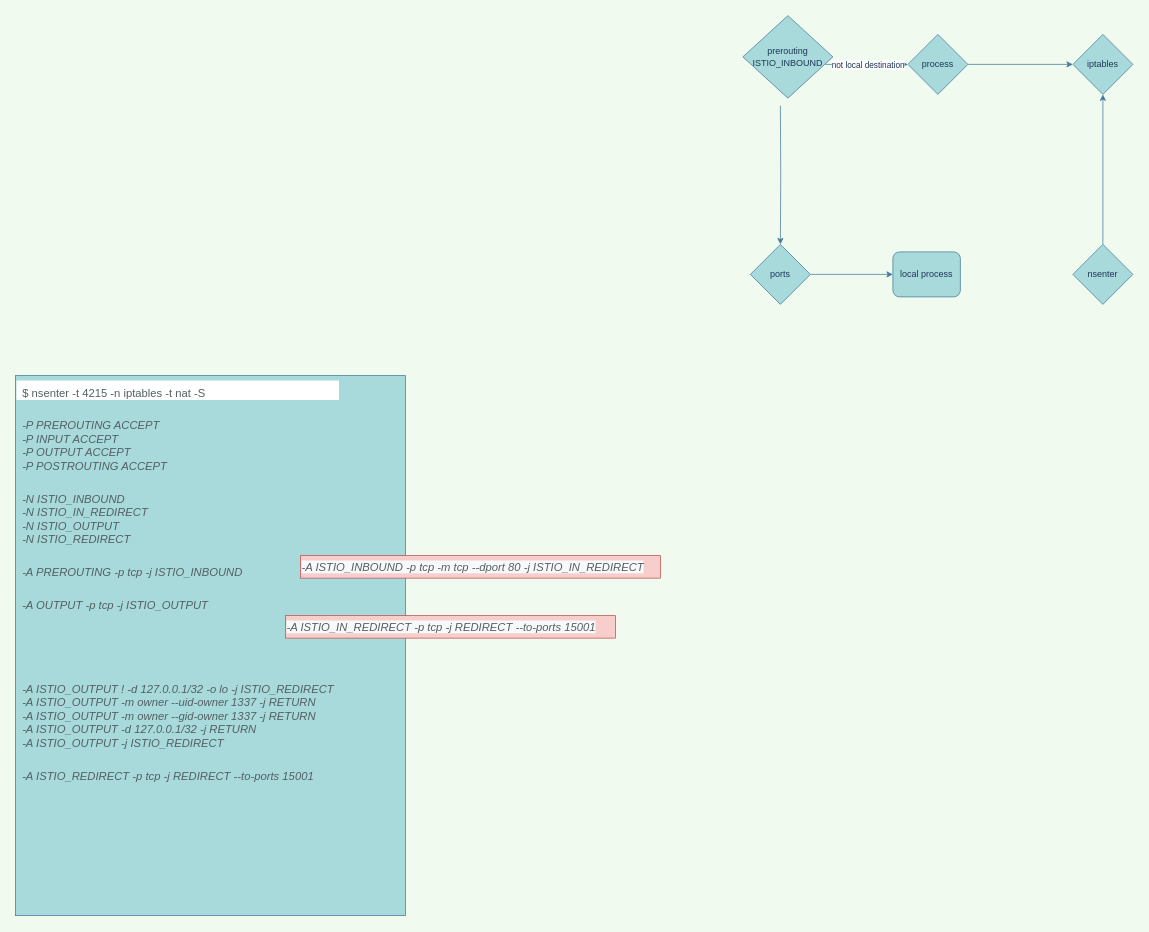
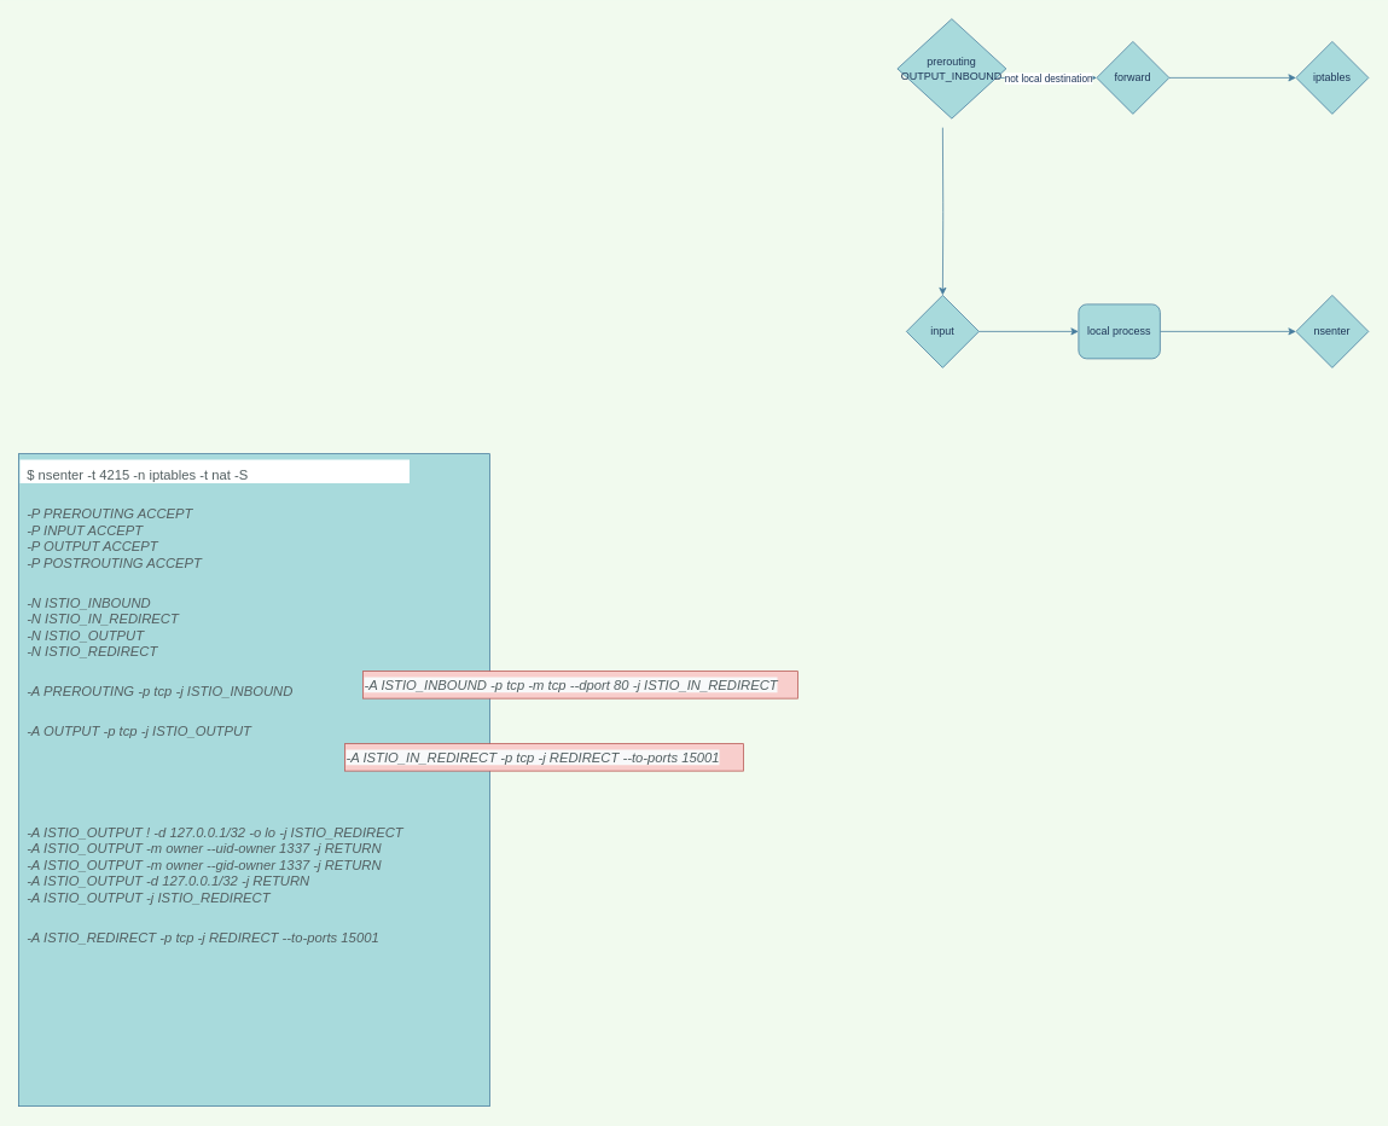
  <mxCell id="0" />
  <mxCell id="1" parent="0" />
  <mxCell id="2" value="&lt;div class=&quot;command&quot; style=&quot;box-sizing: border-box ; margin: 0px ; padding: 0.5em 0.5em 0px ; border: 0px ; font-style: normal ; font-weight: 400 ; font-stretch: inherit ; line-height: inherit ; vertical-align: baseline ; color: rgb(83 , 95 , 97) ; letter-spacing: normal ; text-align: left ; text-indent: 0px ; text-transform: none ; word-spacing: 0px ; background-color: rgb(255 , 255 , 255) ; font-size: 15px&quot;&gt;&lt;font style=&quot;font-size: 15px&quot;&gt;$ nsenter -t 4215 -n iptables -t nat -S&lt;br&gt;&lt;/font&gt;&lt;/div&gt;&lt;div class=&quot;output&quot; style=&quot;box-sizing: border-box ; margin: 0px ; padding: 0px 0.5em 0.5em ; border: 0px ; font-style: italic ; font-weight: 400 ; font-stretch: inherit ; line-height: inherit ; vertical-align: baseline ; color: rgb(83 , 95 , 97) ; float: left ; clear: left ; min-width: 100% ; letter-spacing: normal ; text-align: left ; text-indent: 0px ; text-transform: none ; word-spacing: 0px ; font-size: 15px&quot;&gt;&lt;font style=&quot;font-size: 15px&quot;&gt;&lt;br&gt;&lt;/font&gt;&lt;/div&gt;&lt;div class=&quot;output&quot; style=&quot;box-sizing: border-box ; margin: 0px ; padding: 0px 0.5em 0.5em ; border: 0px ; font-style: italic ; font-weight: 400 ; font-stretch: inherit ; line-height: inherit ; vertical-align: baseline ; color: rgb(83 , 95 , 97) ; float: left ; clear: left ; min-width: 100% ; letter-spacing: normal ; text-align: left ; text-indent: 0px ; text-transform: none ; word-spacing: 0px ; font-size: 15px&quot;&gt;&lt;font style=&quot;font-size: 15px&quot;&gt;-P PREROUTING ACCEPT&lt;br&gt;-P INPUT ACCEPT&lt;br&gt;-P OUTPUT ACCEPT&lt;br&gt;-P POSTROUTING ACCEPT&lt;br&gt;&lt;br&gt;&lt;/font&gt;&lt;/div&gt;&lt;div class=&quot;output&quot; style=&quot;box-sizing: border-box ; margin: 0px ; padding: 0px 0.5em 0.5em ; border: 0px ; font-style: italic ; font-weight: 400 ; font-stretch: inherit ; line-height: inherit ; vertical-align: baseline ; color: rgb(83 , 95 , 97) ; float: left ; clear: left ; min-width: 100% ; letter-spacing: normal ; text-align: left ; text-indent: 0px ; text-transform: none ; word-spacing: 0px ; font-size: 15px&quot;&gt;&lt;font style=&quot;font-size: 15px&quot;&gt;-N ISTIO_INBOUND&lt;br&gt;-N ISTIO_IN_REDIRECT&lt;br&gt;-N ISTIO_OUTPUT&lt;br&gt;-N ISTIO_REDIRECT&lt;br&gt;&lt;br&gt;&lt;/font&gt;&lt;/div&gt;&lt;div class=&quot;output&quot; style=&quot;box-sizing: border-box ; margin: 0px ; padding: 0px 0.5em 0.5em ; border: 0px ; font-style: italic ; font-weight: 400 ; font-stretch: inherit ; line-height: inherit ; vertical-align: baseline ; color: rgb(83 , 95 , 97) ; float: left ; clear: left ; min-width: 100% ; letter-spacing: normal ; text-align: left ; text-indent: 0px ; text-transform: none ; word-spacing: 0px ; font-size: 15px&quot;&gt;&lt;font style=&quot;font-size: 15px&quot;&gt;-A PREROUTING -p tcp -j ISTIO_INBOUND&amp;nbsp;&amp;nbsp;&lt;/font&gt;&lt;/div&gt;&lt;div class=&quot;output&quot; style=&quot;box-sizing: border-box ; margin: 0px ; padding: 0px 0.5em 0.5em ; border: 0px ; font-style: italic ; font-weight: 400 ; font-stretch: inherit ; line-height: inherit ; vertical-align: baseline ; color: rgb(83 , 95 , 97) ; float: left ; clear: left ; min-width: 100% ; letter-spacing: normal ; text-align: left ; text-indent: 0px ; text-transform: none ; word-spacing: 0px ; font-size: 15px&quot;&gt;&lt;font style=&quot;font-size: 15px&quot;&gt;&lt;br&gt;-A OUTPUT -p tcp -j ISTIO_OUTPUT&lt;/font&gt;&lt;/div&gt;&lt;div class=&quot;output&quot; style=&quot;box-sizing: border-box ; margin: 0px ; padding: 0px 0.5em 0.5em ; border: 0px ; font-style: italic ; font-weight: 400 ; font-stretch: inherit ; line-height: inherit ; vertical-align: baseline ; color: rgb(83 , 95 , 97) ; float: left ; clear: left ; min-width: 100% ; letter-spacing: normal ; text-align: left ; text-indent: 0px ; text-transform: none ; word-spacing: 0px ; font-size: 15px&quot;&gt;&lt;font style=&quot;font-size: 15px&quot;&gt;&lt;br&gt;&lt;br&gt;&lt;/font&gt;&lt;/div&gt;&lt;div class=&quot;output&quot; style=&quot;box-sizing: border-box ; margin: 0px ; padding: 0px 0.5em 0.5em ; border: 0px ; font-style: italic ; font-weight: 400 ; font-stretch: inherit ; line-height: inherit ; vertical-align: baseline ; color: rgb(83 , 95 , 97) ; float: left ; clear: left ; min-width: 100% ; letter-spacing: normal ; text-align: left ; text-indent: 0px ; text-transform: none ; word-spacing: 0px ; font-size: 15px&quot;&gt;&lt;font style=&quot;font-size: 15px&quot;&gt;&lt;br&gt;&lt;br&gt;&lt;/font&gt;&lt;/div&gt;&lt;div class=&quot;output&quot; style=&quot;box-sizing: border-box ; margin: 0px ; padding: 0px 0.5em 0.5em ; border: 0px ; font-style: italic ; font-weight: 400 ; font-stretch: inherit ; line-height: inherit ; vertical-align: baseline ; color: rgb(83 , 95 , 97) ; float: left ; clear: left ; min-width: 100% ; letter-spacing: normal ; text-align: left ; text-indent: 0px ; text-transform: none ; word-spacing: 0px ; font-size: 15px&quot;&gt;&lt;font style=&quot;font-size: 15px&quot;&gt;-A ISTIO_OUTPUT ! -d 127.0.0.1/32 -o lo -j ISTIO_REDIRECT&lt;br&gt;-A ISTIO_OUTPUT -m owner --uid-owner 1337 -j RETURN&lt;br&gt;-A ISTIO_OUTPUT -m owner --gid-owner 1337 -j RETURN&lt;br&gt;-A ISTIO_OUTPUT -d 127.0.0.1/32 -j RETURN&lt;br&gt;-A ISTIO_OUTPUT -j ISTIO_REDIRECT&lt;br&gt;&lt;br&gt;&lt;/font&gt;&lt;/div&gt;&lt;div class=&quot;output&quot; style=&quot;box-sizing: border-box ; margin: 0px ; padding: 0px 0.5em 0.5em ; border: 0px ; font-style: italic ; font-weight: 400 ; font-stretch: inherit ; line-height: inherit ; vertical-align: baseline ; color: rgb(83 , 95 , 97) ; float: left ; clear: left ; min-width: 100% ; letter-spacing: normal ; text-align: left ; text-indent: 0px ; text-transform: none ; word-spacing: 0px ; font-size: 15px&quot;&gt;&lt;font style=&quot;font-size: 15px&quot;&gt;-A ISTIO_REDIRECT -p tcp -j REDIRECT --to-ports 15001&lt;/font&gt;&lt;/div&gt;&lt;div class=&quot;output&quot; style=&quot;box-sizing: border-box ; margin: 0px ; padding: 0px 0.5em 0.5em ; border: 0px ; font-style: italic ; font-weight: 400 ; font-stretch: inherit ; line-height: inherit ; vertical-align: baseline ; color: rgb(83 , 95 , 97) ; float: left ; clear: left ; min-width: 100% ; letter-spacing: normal ; text-align: left ; text-indent: 0px ; text-transform: none ; word-spacing: 0px ; font-size: 15px&quot;&gt;&lt;font style=&quot;font-size: 15px&quot;&gt;&lt;br&gt;&lt;/font&gt;&lt;/div&gt;&lt;div class=&quot;output&quot; style=&quot;box-sizing: border-box ; margin: 0px ; padding: 0px 0.5em 0.5em ; border: 0px ; font-style: italic ; font-weight: 400 ; font-stretch: inherit ; line-height: inherit ; vertical-align: baseline ; color: rgb(83 , 95 , 97) ; float: left ; clear: left ; min-width: 100% ; letter-spacing: normal ; text-align: left ; text-indent: 0px ; text-transform: none ; word-spacing: 0px ; font-size: 15px&quot;&gt;&lt;font style=&quot;font-size: 15px&quot;&gt;&lt;br&gt;&lt;/font&gt;&lt;/div&gt;&lt;div class=&quot;output&quot; style=&quot;box-sizing: border-box ; margin: 0px ; padding: 0px 0.5em 0.5em ; border: 0px ; font-style: italic ; font-weight: 400 ; font-stretch: inherit ; line-height: inherit ; vertical-align: baseline ; color: rgb(83 , 95 , 97) ; float: left ; clear: left ; min-width: 100% ; letter-spacing: normal ; text-align: left ; text-indent: 0px ; text-transform: none ; word-spacing: 0px ; font-size: 15px&quot;&gt;&lt;font style=&quot;font-size: 15px&quot;&gt;&lt;br&gt;&lt;/font&gt;&lt;/div&gt;" style="text;whiteSpace=wrap;html=1;fillColor=#A8DADC;strokeColor=#457B9D;fontColor=#1D3557;" vertex="1" parent="1"><mxGeometry x="20" y="500" width="520" height="720" as="geometry" /></mxCell>
  <mxCell id="3" style="edgeStyle=orthogonalEdgeStyle;curved=0;rounded=1;sketch=0;orthogonalLoop=1;jettySize=auto;html=1;strokeColor=#457B9D;fillColor=#A8DADC;fontColor=#1D3557;entryX=0;entryY=0.5;entryDx=0;entryDy=0;" edge="1" parent="1" source="13" target="10"><mxGeometry relative="1" as="geometry"><mxPoint x="1380" y="235" as="targetPoint" /></mxGeometry></mxCell>
  <mxCell id="4" style="edgeStyle=orthogonalEdgeStyle;curved=0;rounded=1;sketch=0;orthogonalLoop=1;jettySize=auto;html=1;strokeColor=#457B9D;fillColor=#A8DADC;fontColor=#1D3557;" edge="1" parent="1" target="12"><mxGeometry relative="1" as="geometry"><mxPoint x="1040" y="140" as="sourcePoint" /></mxGeometry></mxCell>
- <mxCell id="5" value="prerouting&lt;br&gt;ISTIO_INBOUND" style="rhombus;whiteSpace=wrap;html=1;rounded=0;sketch=0;strokeColor=#457B9D;fillColor=#A8DADC;fontColor=#1D3557;" vertex="1" parent="1"><mxGeometry x="990" y="20" width="120" height="110" as="geometry" /></mxCell>
+ <mxCell id="5" value="prerouting&lt;br&gt;OUTPUT_INBOUND" style="rhombus;whiteSpace=wrap;html=1;rounded=0;sketch=0;strokeColor=#457B9D;fillColor=#A8DADC;fontColor=#1D3557;" vertex="1" parent="1"><mxGeometry x="990" y="20" width="120" height="110" as="geometry" /></mxCell>
+ <mxCell id="6" style="edgeStyle=orthogonalEdgeStyle;curved=0;rounded=1;sketch=0;orthogonalLoop=1;jettySize=auto;html=1;entryX=0;entryY=0.5;entryDx=0;entryDy=0;strokeColor=#457B9D;fillColor=#A8DADC;fontColor=#1D3557;" edge="1" parent="1" source="7" target="9"><mxGeometry relative="1" as="geometry" /></mxCell>
  <mxCell id="7" value="local process" style="rounded=1;whiteSpace=wrap;html=1;sketch=0;strokeColor=#457B9D;fillColor=#A8DADC;fontColor=#1D3557;" vertex="1" parent="1"><mxGeometry x="1190" y="335" width="90" height="60" as="geometry" /></mxCell>
- <mxCell id="8" style="edgeStyle=orthogonalEdgeStyle;curved=0;rounded=1;sketch=0;orthogonalLoop=1;jettySize=auto;html=1;entryX=0.5;entryY=1;entryDx=0;entryDy=0;strokeColor=#457B9D;fillColor=#A8DADC;fontColor=#1D3557;" edge="1" parent="1" source="9" target="10"><mxGeometry relative="1" as="geometry" /></mxCell>
  <mxCell id="9" value="nsenter" style="rhombus;whiteSpace=wrap;html=1;rounded=0;sketch=0;strokeColor=#457B9D;fillColor=#A8DADC;fontColor=#1D3557;" vertex="1" parent="1"><mxGeometry x="1430" y="325" width="80" height="80" as="geometry" /></mxCell>
  <mxCell id="10" value="iptables" style="rhombus;whiteSpace=wrap;html=1;rounded=0;sketch=0;strokeColor=#457B9D;fillColor=#A8DADC;fontColor=#1D3557;" vertex="1" parent="1"><mxGeometry x="1430" y="45" width="80" height="80" as="geometry" /></mxCell>
  <mxCell id="11" style="edgeStyle=orthogonalEdgeStyle;curved=0;rounded=1;sketch=0;orthogonalLoop=1;jettySize=auto;html=1;strokeColor=#457B9D;fillColor=#A8DADC;fontColor=#1D3557;" edge="1" parent="1" source="12" target="7"><mxGeometry relative="1" as="geometry" /></mxCell>
- <mxCell id="12" value="ports" style="rhombus;whiteSpace=wrap;html=1;rounded=0;sketch=0;strokeColor=#457B9D;fillColor=#A8DADC;fontColor=#1D3557;" vertex="1" parent="1"><mxGeometry x="1000" y="325" width="80" height="80" as="geometry" /></mxCell>
- <mxCell id="13" value="process" style="rhombus;whiteSpace=wrap;html=1;rounded=0;sketch=0;strokeColor=#457B9D;fillColor=#A8DADC;fontColor=#1D3557;" vertex="1" parent="1"><mxGeometry x="1210" y="45" width="80" height="80" as="geometry" /></mxCell>
+ <mxCell id="12" value="input" style="rhombus;whiteSpace=wrap;html=1;rounded=0;sketch=0;strokeColor=#457B9D;fillColor=#A8DADC;fontColor=#1D3557;" vertex="1" parent="1"><mxGeometry x="1000" y="325" width="80" height="80" as="geometry" /></mxCell>
+ <mxCell id="13" value="forward" style="rhombus;whiteSpace=wrap;html=1;rounded=0;sketch=0;strokeColor=#457B9D;fillColor=#A8DADC;fontColor=#1D3557;" vertex="1" parent="1"><mxGeometry x="1210" y="45" width="80" height="80" as="geometry" /></mxCell>
  <mxCell id="14" style="edgeStyle=orthogonalEdgeStyle;curved=0;rounded=1;sketch=0;orthogonalLoop=1;jettySize=auto;html=1;strokeColor=#457B9D;fillColor=#A8DADC;fontColor=#1D3557;entryX=0;entryY=0.5;entryDx=0;entryDy=0;" edge="1" parent="1" target="13"><mxGeometry relative="1" as="geometry"><mxPoint x="1430" y="85" as="targetPoint" /><mxPoint x="1100" y="85" as="sourcePoint" /></mxGeometry></mxCell>
  <mxCell id="15" value="not local destination" style="edgeLabel;html=1;align=center;verticalAlign=middle;resizable=0;points=[];fontColor=#1D3557;" vertex="1" connectable="0" parent="14"><mxGeometry x="-0.383" y="-3" relative="1" as="geometry"><mxPoint x="23" y="-3" as="offset" /></mxGeometry></mxCell>
  <mxCell id="16" value="&lt;span style=&quot;color: rgb(83, 95, 97); font-family: helvetica; font-size: 15px; font-style: italic; font-weight: 400; letter-spacing: normal; text-align: left; text-indent: 0px; text-transform: none; word-spacing: 0px; background-color: rgb(248, 249, 250); display: inline; float: none;&quot;&gt;-A ISTIO_INBOUND -p tcp -m tcp --dport 80 -j ISTIO_IN_REDIRECT&lt;/span&gt;&lt;br style=&quot;color: rgb(83, 95, 97); font-family: helvetica; font-size: 15px; font-style: italic; font-weight: 400; letter-spacing: normal; text-align: left; text-indent: 0px; text-transform: none; word-spacing: 0px; background-color: rgb(248, 249, 250);&quot;&gt;" style="text;whiteSpace=wrap;html=1;fillColor=#f8cecc;strokeColor=#b85450;" vertex="1" parent="1"><mxGeometry x="400" y="740" width="480" height="30" as="geometry" /></mxCell>
  <mxCell id="17" value="&lt;span style=&quot;color: rgb(83, 95, 97); font-family: helvetica; font-size: 15px; font-style: italic; font-weight: 400; letter-spacing: normal; text-align: left; text-indent: 0px; text-transform: none; word-spacing: 0px; background-color: rgb(248, 249, 250); display: inline; float: none;&quot;&gt;-A ISTIO_IN_REDIRECT -p tcp -j REDIRECT --to-ports 15001&lt;/span&gt;" style="text;whiteSpace=wrap;html=1;fillColor=#f8cecc;strokeColor=#b85450;" vertex="1" parent="1"><mxGeometry x="380" y="820" width="440" height="30" as="geometry" /></mxCell>
